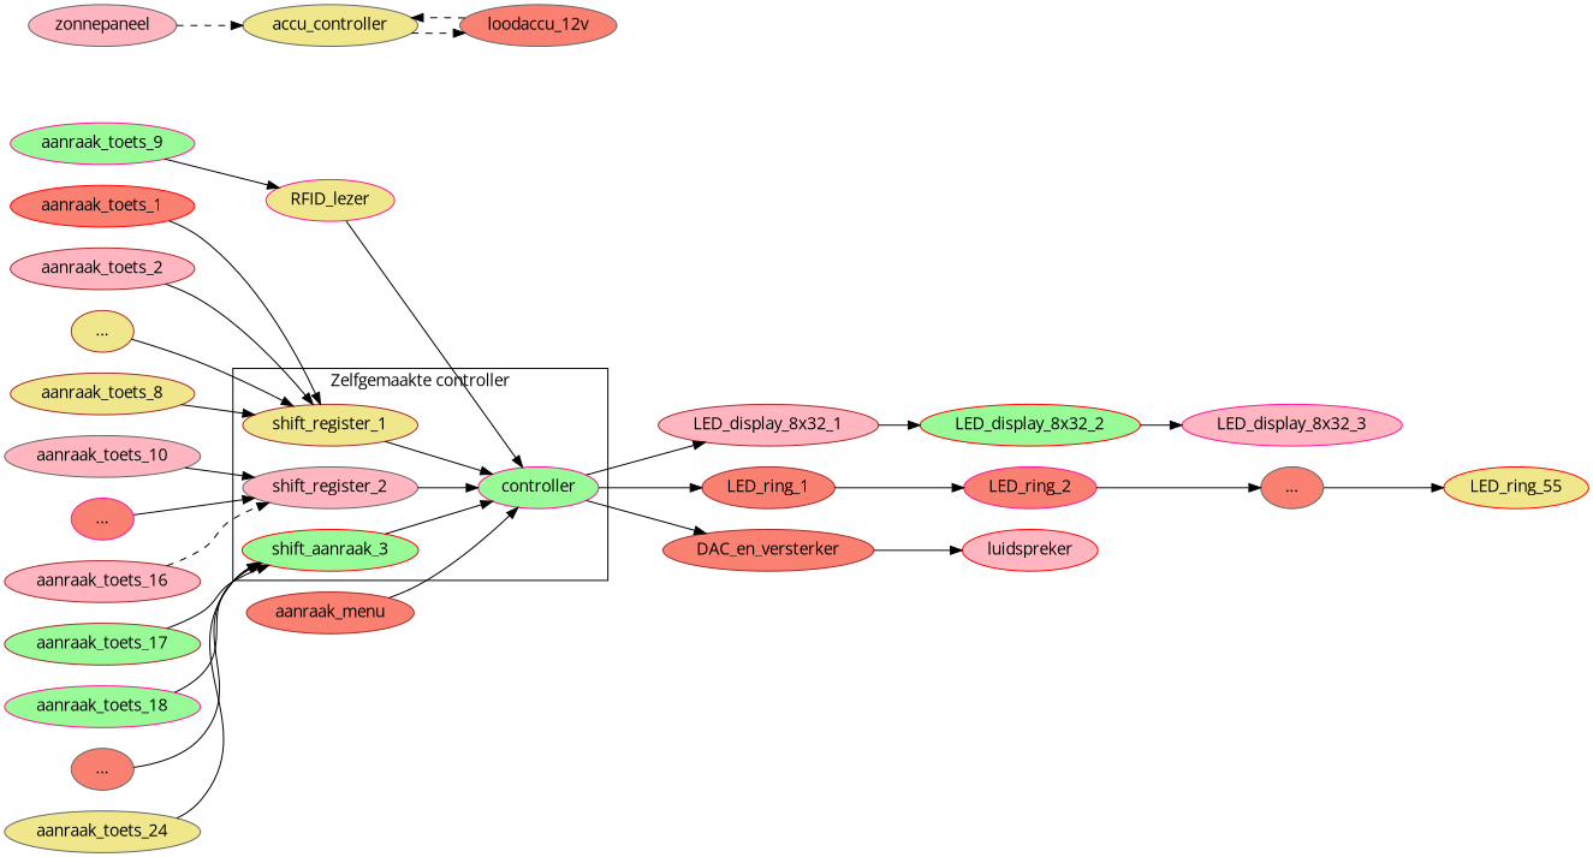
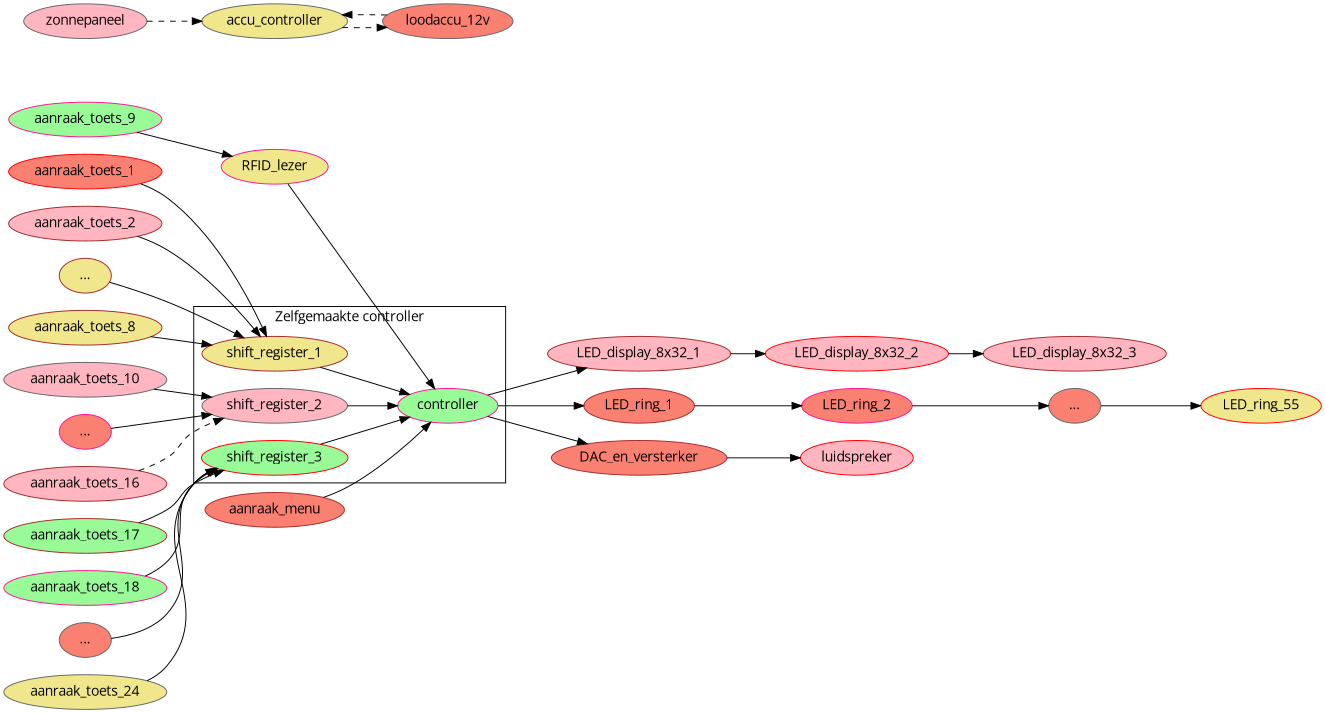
  digraph {
    fontname="Open Sans"
    rankdir=LR
    node [color=brown fillcolor=lightpink fontname="Open Sans" style=filled]
    edge [fontname="Open Sans"]
    shift_register_1 [fillcolor=khaki]
    shift_register_2 [color=gray40]
-   shift_register_3 [color=red fillcolor=palegreen label=shift_aanraak_3]
+   shift_register_3 [color=red fillcolor=palegreen]
    controller [color=deeppink fillcolor=palegreen]
    LED_display_8x32_1
    LED_ring_1 [fillcolor=salmon]
    DAC_en_versterker [fillcolor=salmon]
-   LED_display_8x32_2 [color=red fillcolor=palegreen]
+   LED_display_8x32_2 [color=red]
    LED_ring_2 [color=deeppink fillcolor=salmon]
    luidspreker [color=red]
    aanraak_toets_1 [color=red fillcolor=salmon]
    aanraak_toets_2
    n13 [fillcolor=khaki label="..."]
    aanraak_toets_8 [fillcolor=khaki]
    aanraak_toets_9 [color=deeppink fillcolor=palegreen]
    RFID_lezer [color=deeppink fillcolor=khaki]
    aanraak_toets_10 [color=gray40]
    n18 [color=deeppink fillcolor=salmon label="..."]
    aanraak_toets_16
    aanraak_toets_17 [fillcolor=palegreen]
    aanraak_toets_18 [color=deeppink fillcolor=palegreen]
    n22 [color=gray40 fillcolor=salmon label="..."]
    aanraak_toets_24 [color=gray40 fillcolor=khaki]
    aanraak_menu [fillcolor=salmon]
-   LED_display_8x32_3 [color=deeppink]
+   LED_display_8x32_3
    n26 [color=gray40 fillcolor=salmon label="..."]
    n27 [color=red fillcolor=khaki label=LED_ring_55]
    zonnepaneel [color=gray40]
    accu_controller [color=gray40 fillcolor=khaki]
    loodaccu_12v [color=gray40 fillcolor=salmon]
    subgraph cluster_1 {
      label="Zelfgemaakte controller"
      shift_register_1
      shift_register_2
      shift_register_3
      controller
    }
    shift_register_1 -> controller
    shift_register_2 -> controller
    shift_register_3 -> controller
    controller -> LED_display_8x32_1
    controller -> LED_ring_1
    controller -> DAC_en_versterker
    LED_display_8x32_1 -> LED_display_8x32_2
    LED_ring_1 -> LED_ring_2
    DAC_en_versterker -> luidspreker
    LED_display_8x32_2 -> LED_display_8x32_3
    LED_ring_2 -> n26
    aanraak_toets_1 -> shift_register_1
    aanraak_toets_2 -> shift_register_1
    n13 -> shift_register_1
    aanraak_toets_8 -> shift_register_1
    aanraak_toets_9 -> RFID_lezer
    RFID_lezer -> controller
    aanraak_toets_10 -> shift_register_2
    n18 -> shift_register_2
    aanraak_toets_16 -> shift_register_2 [style=dashed]
    aanraak_toets_17 -> shift_register_3
    aanraak_toets_18 -> shift_register_3
    n22 -> shift_register_3
    aanraak_toets_24 -> shift_register_3
    aanraak_menu -> controller
    n26 -> n27
    zonnepaneel -> accu_controller [style=dashed]
    accu_controller -> loodaccu_12v [style=dashed]
    loodaccu_12v -> accu_controller [style=dashed]
  }
